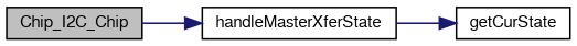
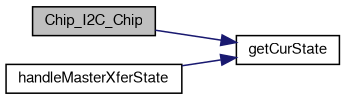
  digraph {
    rankdir=LR
    node [color=black fillcolor=white fontname=FreeSans fontsize=10 shape=record style=filled]
    edge [color=midnightblue fontname=FreeSans fontsize=10 labelfontname=FreeSans labelfontsize=10 style=solid]
    n1 [fillcolor=grey75 fontcolor=black height=0.2 label=Chip_I2C_Chip width=0.4]
    n2 [height=0.2 label=handleMasterXferState width=0.4]
    n3 [height=0.2 label=getCurState width=0.4]
-   n1 -> n2
+   n1 -> n3
    n2 -> n3
  }
